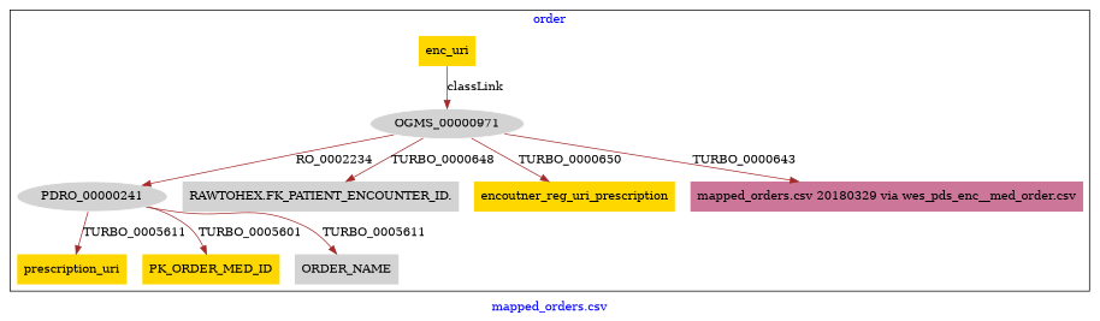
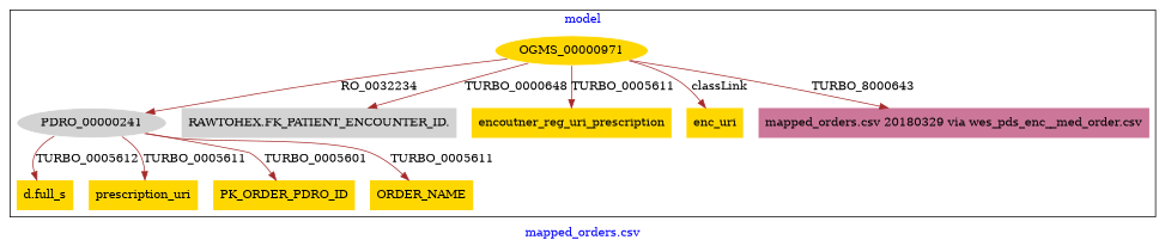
  digraph {
    fontcolor=blue
    label="mapped_orders.csv"
    remincross=true
    node [fillcolor=gold style=filled shape=plaintext]
    edge [color=brown fontcolor=black]
-   n1 [color=white fillcolor=lightgray label=OGMS_00000971 shape=""]
+   n1 [color=white label=OGMS_00000971 shape=""]
    n2 [color=white fillcolor=lightgray label=PDRO_00000241 shape=""]
+   n3 [label="d.full_s"]
    n4 [fillcolor=lightgray label="RAWTOHEX.FK_PATIENT_ENCOUNTER_ID."]
    n5 [label=encoutner_reg_uri_prescription]
    n6 [label=prescription_uri]
    n7 [label=enc_uri]
-   n8 [label=PK_ORDER_MED_ID]
-   n9 [fillcolor=lightgray label=ORDER_NAME]
+   n8 [label=PK_ORDER_PDRO_ID]
+   n9 [label=ORDER_NAME]
    n10 [fillcolor="#CC7799" label="mapped_orders.csv 20180329 via wes_pds_enc__med_order.csv"]
    subgraph cluster_1 {
-     label=order
+     label=model
      n1
      n2
+     n3
      n4
      n5
      n6
      n7
      n8
      n9
      n10
    }
-   n1 -> n2 [label=RO_0002234]
+   n1 -> n2 [label=RO_0032234]
    n1 -> n4 [label=TURBO_0000648]
-   n1 -> n5 [label=TURBO_0000650]
-   n7 -> n1 [label=classLink]
-   n1 -> n10 [label=TURBO_0000643]
+   n1 -> n5 [label=TURBO_0005611]
+   n1 -> n7 [label=classLink]
+   n1 -> n10 [label=TURBO_8000643]
+   n2 -> n3 [label=TURBO_0005612]
    n2 -> n6 [label=TURBO_0005611]
    n2 -> n8 [label=TURBO_0005601]
    n2 -> n9 [label=TURBO_0005611]
  }
